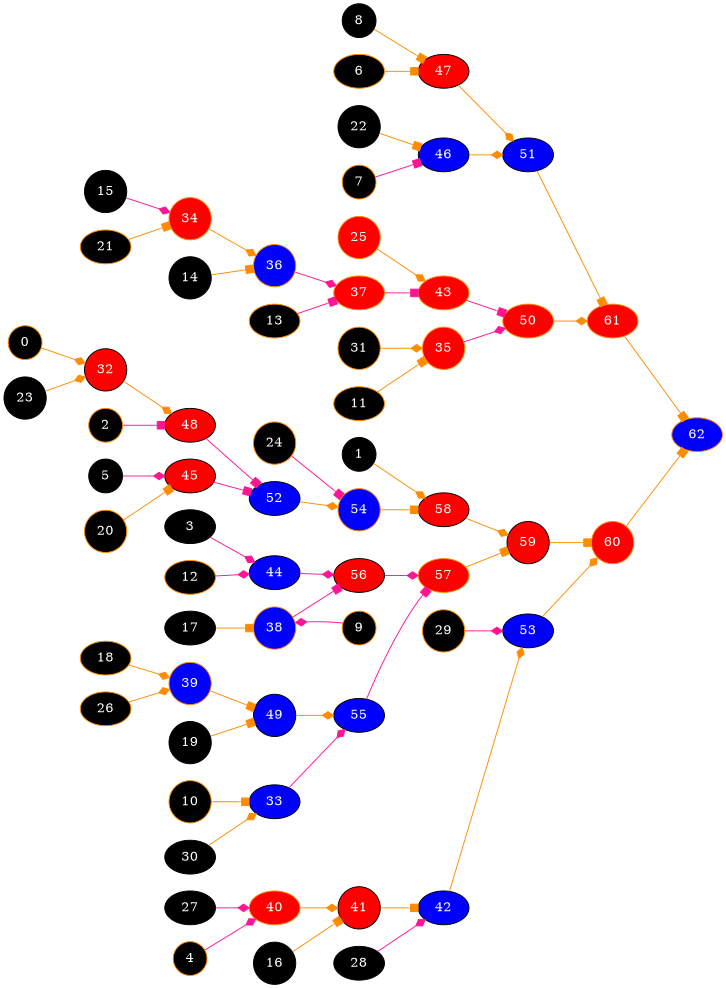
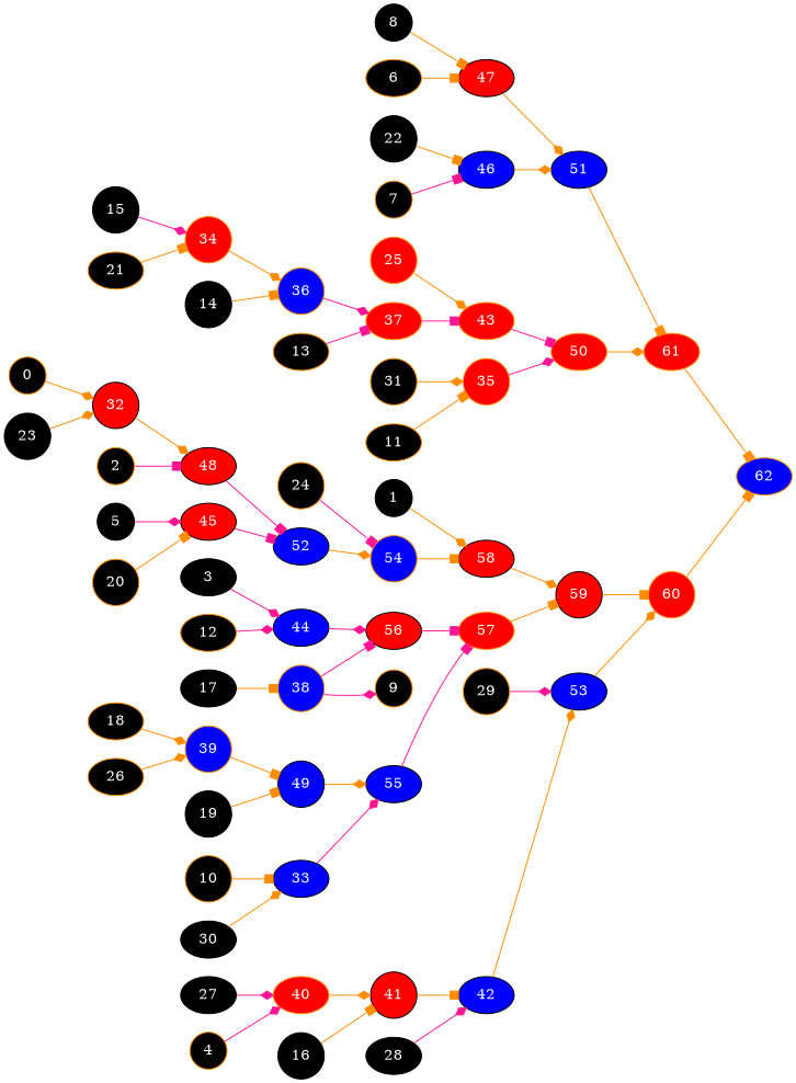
  digraph {
    rankdir=LR
    node [color=darkorange fillcolor=black fontcolor=white shape=ellipse style=filled]
    edge [arrowhead=diamond color=darkorange]
    0 [shape=circle]
    32 [color=black fillcolor=red shape=circle]
    48 [color=black fillcolor=red]
    1 [color=black shape=circle]
    58 [color=black fillcolor=red]
    59 [color=black fillcolor=red shape=circle]
    2 [shape=circle]
    52 [color=black fillcolor=blue]
    3 [color=black]
    44 [color=black fillcolor=blue]
    56 [color=black fillcolor=red]
    4 [shape=circle]
    40 [fillcolor=red]
    41 [color=black fillcolor=red shape=circle]
    5 [color=black shape=circle]
    45 [color=black fillcolor=red]
    47 [color=black fillcolor=red]
    6
    51 [color=black fillcolor=blue]
    7 [shape=circle]
    46 [color=black fillcolor=blue]
    8 [color=black shape=circle]
    9 [shape=circle]
    38 [fillcolor=blue shape=circle]
    10 [shape=circle]
    33 [color=black fillcolor=blue]
    55 [color=black fillcolor=blue]
    35 [fillcolor=red shape=circle]
    11
    50 [fillcolor=red]
    12
    37 [fillcolor=red]
    13
    43 [fillcolor=red]
    14 [color=black shape=circle]
    36 [fillcolor=blue shape=circle]
    15 [color=black shape=circle]
    34 [fillcolor=red shape=circle]
    16 [color=black shape=circle]
    42 [color=black fillcolor=blue]
    17 [color=black]
    39 [fillcolor=blue shape=circle]
    18
    49 [color=black fillcolor=blue shape=circle]
    19 [color=black shape=circle]
    20 [shape=circle]
    21
    22 [color=black shape=circle]
    23 [color=black shape=circle]
    24 [shape=circle]
    54 [fillcolor=blue shape=circle]
    25 [fillcolor=red shape=circle]
    26
    27 [color=black]
    28 [color=black]
    53 [color=black fillcolor=blue]
    29 [shape=circle]
    60 [fillcolor=red shape=circle]
    30 [color=black]
    31 [shape=circle]
    57 [fillcolor=red]
    61 [fillcolor=red]
    62 [fillcolor=blue]
    0 -> 32
    32 -> 48
    48 -> 52 [arrowhead=box color=deeppink]
    1 -> 58
    58 -> 59
    59 -> 60 [arrowhead=box]
    2 -> 48 [arrowhead=box color=deeppink]
    52 -> 54
    3 -> 44 [color=deeppink]
    44 -> 56 [color=deeppink]
-   56 -> 57 [color=deeppink]
+   56 -> 57 [arrowhead=box color=deeppink]
    4 -> 40 [color=deeppink]
    40 -> 41
    41 -> 42 [arrowhead=box]
    5 -> 45 [color=deeppink]
    45 -> 52 [arrowhead=box color=deeppink]
    47 -> 51
    6 -> 47 [arrowhead=box]
    51 -> 61 [arrowhead=box]
    7 -> 46 [arrowhead=box color=deeppink]
    46 -> 51
    8 -> 47 [arrowhead=box]
-   9 -> 38 [color=deeppink]
+   38 -> 9 [color=deeppink]
    38 -> 56 [arrowhead=box color=deeppink]
    10 -> 33 [arrowhead=box]
    33 -> 55 [color=deeppink]
    55 -> 57 [arrowhead=box color=deeppink]
    35 -> 50 [color=deeppink]
    11 -> 35 [arrowhead=box]
    50 -> 61
    12 -> 44 [color=deeppink]
    37 -> 43 [arrowhead=box color=deeppink]
    13 -> 37 [arrowhead=box color=deeppink]
    43 -> 50 [arrowhead=box color=deeppink]
    14 -> 36 [arrowhead=box]
    36 -> 37 [color=deeppink]
    15 -> 34 [color=deeppink]
    34 -> 36
    16 -> 41 [arrowhead=box]
    42 -> 53
    17 -> 38 [arrowhead=box]
    39 -> 49 [arrowhead=box]
    18 -> 39
    49 -> 55
    19 -> 49 [arrowhead=box]
    20 -> 45 [arrowhead=box]
    21 -> 34 [arrowhead=box]
    22 -> 46 [arrowhead=box]
    23 -> 32
    24 -> 54 [arrowhead=box color=deeppink]
    54 -> 58 [arrowhead=box]
    25 -> 43
    26 -> 39
    27 -> 40 [color=deeppink]
    28 -> 42 [color=deeppink]
    53 -> 60
    29 -> 53 [color=deeppink]
    60 -> 62 [arrowhead=box]
    30 -> 33
    31 -> 35
    57 -> 59 [arrowhead=box]
    61 -> 62 [arrowhead=box]
  }
